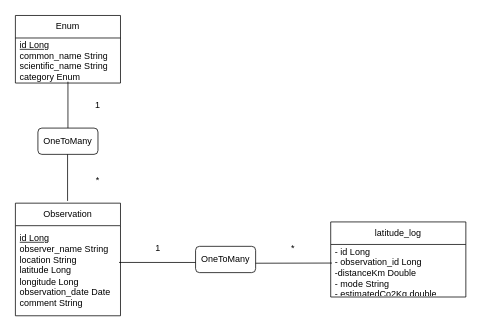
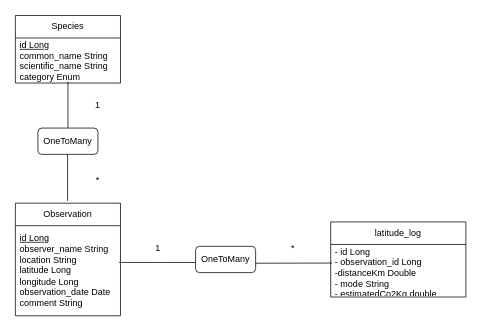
  <mxCell id="0" />
  <mxCell id="1" parent="0" />
- <mxCell id="2" value="Enum" style="swimlane;fontStyle=0;childLayout=stackLayout;horizontal=1;startSize=30;horizontalStack=0;resizeParent=1;resizeParentMax=0;resizeLast=0;collapsible=1;marginBottom=0;whiteSpace=wrap;html=1;" parent="1" vertex="1"><mxGeometry x="20" y="20" width="140" height="90" as="geometry" /></mxCell>
+ <mxCell id="2" value="Species" style="swimlane;fontStyle=0;childLayout=stackLayout;horizontal=1;startSize=30;horizontalStack=0;resizeParent=1;resizeParentMax=0;resizeLast=0;collapsible=1;marginBottom=0;whiteSpace=wrap;html=1;" parent="1" vertex="1"><mxGeometry x="20" y="20" width="140" height="90" as="geometry" /></mxCell>
  <mxCell id="3" value="&lt;div&gt;&lt;u&gt;id Long&lt;/u&gt;&lt;/div&gt;&lt;div&gt;common_name String&lt;/div&gt;&lt;div&gt;scientific_name String&lt;/div&gt;&lt;div&gt;category Enum&lt;/div&gt;" style="text;strokeColor=none;fillColor=none;align=left;verticalAlign=middle;spacingLeft=4;spacingRight=4;overflow=hidden;points=[[0,0.5],[1,0.5]];portConstraint=eastwest;rotatable=0;whiteSpace=wrap;html=1;" parent="2" vertex="1"><mxGeometry y="30" width="140" height="60" as="geometry" /></mxCell>
  <mxCell id="4" value="Observation" style="swimlane;fontStyle=0;childLayout=stackLayout;horizontal=1;startSize=30;horizontalStack=0;resizeParent=1;resizeParentMax=0;resizeLast=0;collapsible=1;marginBottom=0;whiteSpace=wrap;html=1;" parent="1" vertex="1"><mxGeometry x="20" y="270" width="140" height="150" as="geometry" /></mxCell>
  <mxCell id="5" value="&lt;div&gt;&lt;u&gt;id Long&lt;/u&gt;&lt;/div&gt;&lt;div&gt;observer_name String&lt;/div&gt;&lt;div&gt;location String&lt;/div&gt;&lt;div&gt;latitude Long&lt;/div&gt;&lt;div&gt;longitude Long&lt;/div&gt;&lt;div&gt;observation_date Date&lt;/div&gt;&lt;div&gt;comment String&lt;/div&gt;" style="text;strokeColor=none;fillColor=none;align=left;verticalAlign=middle;spacingLeft=4;spacingRight=4;overflow=hidden;points=[[0,0.5],[1,0.5]];portConstraint=eastwest;rotatable=0;whiteSpace=wrap;html=1;" parent="4" vertex="1"><mxGeometry y="30" width="140" height="120" as="geometry" /></mxCell>
  <mxCell id="6" value="latitude_log" style="swimlane;fontStyle=0;childLayout=stackLayout;horizontal=1;startSize=30;horizontalStack=0;resizeParent=1;resizeParentMax=0;resizeLast=0;collapsible=1;marginBottom=0;whiteSpace=wrap;html=1;" parent="1" vertex="1"><mxGeometry x="440" y="295" width="180" height="100" as="geometry" /></mxCell>
  <mxCell id="7" value="&lt;div&gt;- id Long&lt;/div&gt;&lt;div&gt;- observation_id Long&lt;/div&gt;&lt;div&gt;-distanceKm Double&lt;/div&gt;&lt;div&gt;- mode String&lt;/div&gt;&lt;div&gt;- estimatedCo2Kg double&lt;/div&gt;" style="text;strokeColor=none;fillColor=none;align=left;verticalAlign=middle;spacingLeft=4;spacingRight=4;overflow=hidden;points=[[0,0.5],[1,0.5]];portConstraint=eastwest;rotatable=0;whiteSpace=wrap;html=1;" parent="6" vertex="1"><mxGeometry y="30" width="180" height="70" as="geometry" /></mxCell>
  <mxCell id="8" value="OneToMany" style="rounded=1;whiteSpace=wrap;html=1;" parent="1" vertex="1"><mxGeometry x="260" y="327.5" width="80" height="35" as="geometry" /></mxCell>
  <mxCell id="9" value="" style="endArrow=none;html=1;rounded=0;exitX=0.986;exitY=0.408;exitDx=0;exitDy=0;exitPerimeter=0;" parent="1" source="5" edge="1"><mxGeometry width="50" height="50" relative="1" as="geometry"><mxPoint x="170" y="340" as="sourcePoint" /><mxPoint x="260" y="349" as="targetPoint" /></mxGeometry></mxCell>
  <mxCell id="10" value="" style="endArrow=none;html=1;rounded=0;entryX=0.009;entryY=0.354;entryDx=0;entryDy=0;entryPerimeter=0;" parent="1" target="7" edge="1"><mxGeometry width="50" height="50" relative="1" as="geometry"><mxPoint x="340" y="350" as="sourcePoint" /><mxPoint x="300" y="230" as="targetPoint" /></mxGeometry></mxCell>
  <mxCell id="11" value="1" style="text;html=1;align=center;verticalAlign=middle;whiteSpace=wrap;rounded=0;" parent="1" vertex="1"><mxGeometry x="190" y="320" width="40" height="20" as="geometry" /></mxCell>
  <mxCell id="12" value="*" style="text;html=1;align=center;verticalAlign=middle;whiteSpace=wrap;rounded=0;" parent="1" vertex="1"><mxGeometry x="370" y="320" width="40" height="20" as="geometry" /></mxCell>
  <mxCell id="13" value="OneToMany" style="rounded=1;whiteSpace=wrap;html=1;" parent="1" vertex="1"><mxGeometry x="50" y="170" width="80" height="35" as="geometry" /></mxCell>
  <mxCell id="14" value="" style="endArrow=none;html=1;rounded=0;exitX=0.5;exitY=0;exitDx=0;exitDy=0;entryX=0.5;entryY=0.97;entryDx=0;entryDy=0;entryPerimeter=0;" parent="1" source="13" target="3" edge="1"><mxGeometry width="50" height="50" relative="1" as="geometry"><mxPoint x="250" y="280" as="sourcePoint" /><mxPoint x="300" y="230" as="targetPoint" /></mxGeometry></mxCell>
  <mxCell id="15" value="" style="endArrow=none;html=1;rounded=0;exitX=0.5;exitY=0;exitDx=0;exitDy=0;entryX=0.5;entryY=0.97;entryDx=0;entryDy=0;entryPerimeter=0;" parent="1" edge="1"><mxGeometry width="50" height="50" relative="1" as="geometry"><mxPoint x="89.5" y="267" as="sourcePoint" /><mxPoint x="89.5" y="205" as="targetPoint" /></mxGeometry></mxCell>
  <mxCell id="16" value="1" style="text;html=1;align=center;verticalAlign=middle;whiteSpace=wrap;rounded=0;" parent="1" vertex="1"><mxGeometry x="110" y="130" width="40" height="20" as="geometry" /></mxCell>
  <mxCell id="17" value="*" style="text;html=1;align=center;verticalAlign=middle;whiteSpace=wrap;rounded=0;" parent="1" vertex="1"><mxGeometry x="110" y="230" width="40" height="20" as="geometry" /></mxCell>
